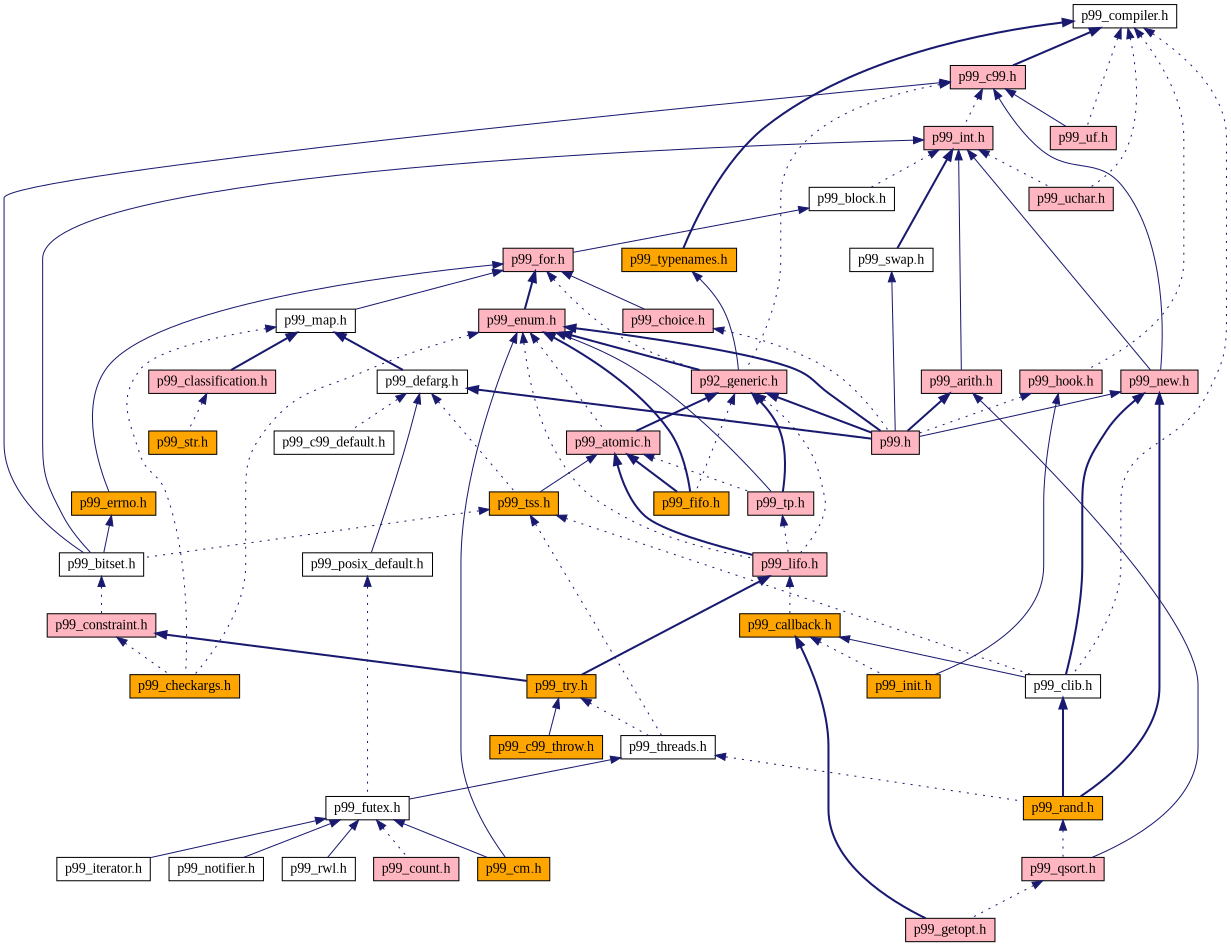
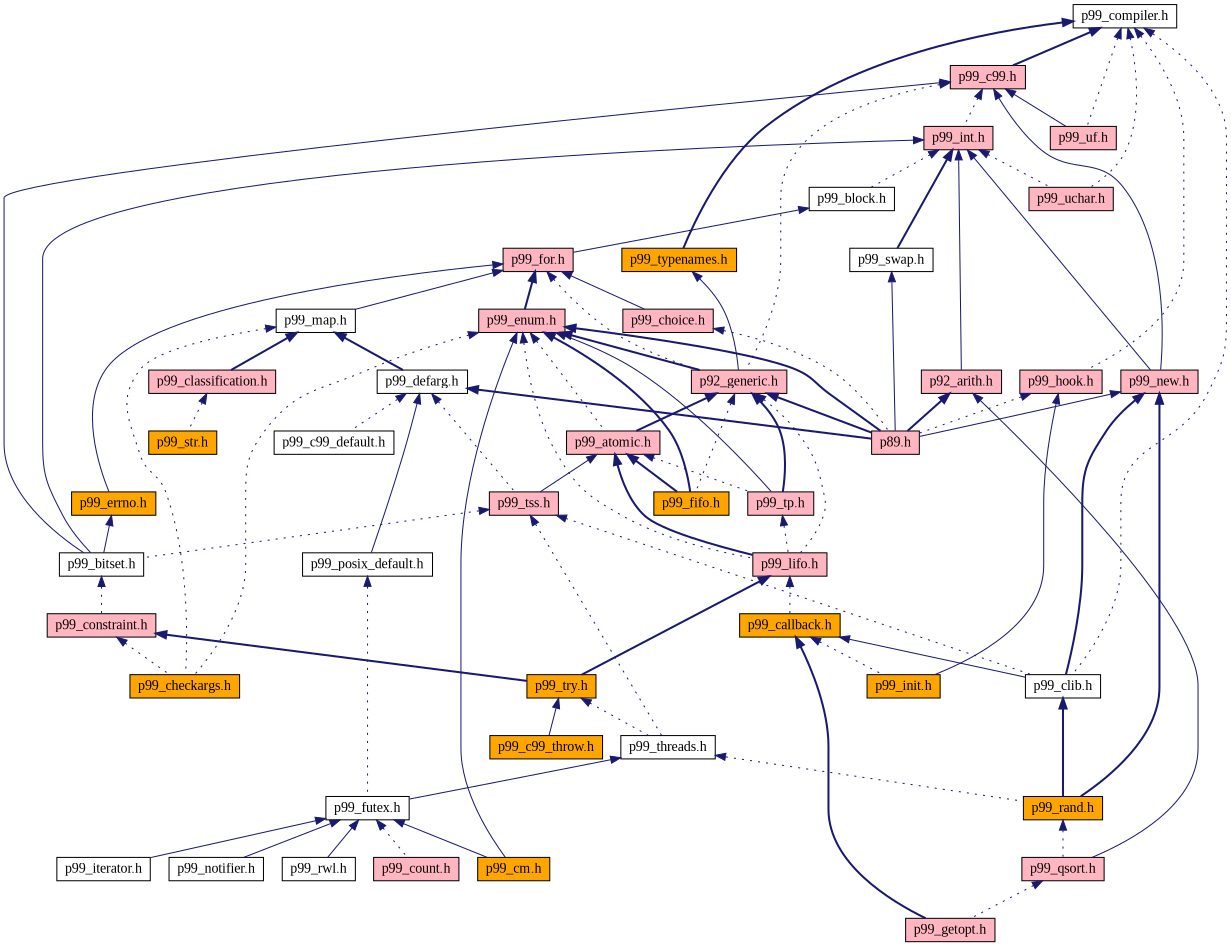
  digraph {
    fontname="Liberation Serif"
    node [color=black fillcolor=lightpink fontname="Liberation Serif" fontsize=14 shape=record style=filled]
    edge [color=midnightblue dir=back fontname="Liberation Serif" fontsize=14 labelfontname=Helvetica labelfontsize=14 style=dotted]
    n1 [fillcolor=white fontcolor=black height=0.2 label="p99_compiler.h" width=0.4]
    n2 [height=0.2 label="p99_c99.h" width=0.4]
    n3 [fillcolor=white height=0.2 label="p99_clib.h" width=0.4]
    n4 [height=0.2 label="p99_uchar.h" width=0.4]
    n5 [height=0.2 label="p99_uf.h" width=0.4]
    n6 [fillcolor=orange height=0.2 label="p99_typenames.h" width=0.4]
    n7 [height=0.2 label="p99_hook.h" width=0.4]
    n8 [height=0.2 label="p99_int.h" width=0.4]
    n9 [fillcolor=white height=0.2 label="p99_bitset.h" width=0.4]
    n10 [height=0.2 label="p92_generic.h" width=0.4]
    n11 [height=0.2 label="p99_new.h" width=0.4]
    n12 [fillcolor=orange height=0.2 label="p99_rand.h" width=0.4]
-   n13 [height=0.2 label="p99.h" width=0.4]
+   n13 [height=0.2 label="p89.h" width=0.4]
    n14 [fillcolor=orange height=0.2 label="p99_init.h" width=0.4]
    n15 [fillcolor=white height=0.2 label="p99_block.h" width=0.4]
    n16 [fillcolor=white height=0.2 label="p99_swap.h" width=0.4]
-   n17 [height=0.2 label="p99_arith.h" width=0.4]
+   n17 [height=0.2 label="p92_arith.h" width=0.4]
    n18 [height=0.2 label="p99_constraint.h" width=0.4]
    n19 [height=0.2 label="p99_atomic.h" width=0.4]
    n20 [height=0.2 label="p99_lifo.h" width=0.4]
    n21 [height=0.2 label="p99_tp.h" width=0.4]
    n22 [fillcolor=orange height=0.2 label="p99_fifo.h" width=0.4]
    n23 [height=0.2 label="p99_for.h" width=0.4]
    n24 [height=0.2 label="p99_qsort.h" width=0.4]
    n25 [height=0.2 label="p99_choice.h" width=0.4]
    n26 [fillcolor=white height=0.2 label="p99_map.h" width=0.4]
    n27 [height=0.2 label="p99_enum.h" width=0.4]
    n28 [fillcolor=orange height=0.2 label="p99_errno.h" width=0.4]
    n29 [fillcolor=white height=0.2 label="p99_defarg.h" width=0.4]
    n30 [fillcolor=orange height=0.2 label="p99_checkargs.h" width=0.4]
    n31 [height=0.2 label="p99_classification.h" width=0.4]
    n32 [fillcolor=orange height=0.2 label="p99_cm.h" width=0.4]
-   n33 [fillcolor=orange height=0.2 label="p99_tss.h" width=0.4]
+   n33 [height=0.2 label="p99_tss.h" width=0.4]
    n34 [fillcolor=white height=0.2 label="p99_c99_default.h" width=0.4]
    n35 [fillcolor=white height=0.2 label="p99_posix_default.h" width=0.4]
    n36 [fillcolor=orange height=0.2 label="p99_str.h" width=0.4]
    n37 [fillcolor=white height=0.2 label="p99_threads.h" width=0.4]
    n38 [fillcolor=white height=0.2 label="p99_futex.h" width=0.4]
    n39 [fillcolor=orange height=0.2 label="p99_try.h" width=0.4]
    n40 [fillcolor=orange height=0.2 label="p99_c99_throw.h" width=0.4]
    n41 [height=0.2 label="p99_count.h" width=0.4]
    n42 [fillcolor=white height=0.2 label="p99_iterator.h" width=0.4]
    n43 [fillcolor=white height=0.2 label="p99_notifier.h" width=0.4]
    n44 [fillcolor=white height=0.2 label="p99_rwl.h" width=0.4]
    n45 [height=0.2 label="p99_getopt.h" width=0.4]
    n46 [fillcolor=orange height=0.2 label="p99_callback.h" width=0.4]
    n1 -> n2 [style=bold]
    n1 -> n3
    n1 -> n4
    n1 -> n5
    n1 -> n6 [style=bold]
    n1 -> n7
    n2 -> n5 [style=solid]
    n2 -> n8
    n2 -> n9 [style=solid]
    n2 -> n10
    n2 -> n11 [style=solid]
    n3 -> n12 [style=bold]
    n6 -> n10 [style=solid]
    n7 -> n13
    n7 -> n14 [style=solid]
    n8 -> n4
    n8 -> n9 [style=solid]
    n8 -> n11 [style=solid]
    n8 -> n15
    n8 -> n16 [style=bold]
    n8 -> n17 [style=solid]
    n9 -> n18
    n10 -> n13 [style=bold]
    n10 -> n19 [style=bold]
    n10 -> n20
    n10 -> n21 [style=bold]
    n10 -> n22
    n11 -> n3 [style=bold]
    n11 -> n12 [style=bold]
    n11 -> n13 [style=solid]
    n12 -> n24
    n15 -> n23 [style=solid]
    n16 -> n13 [style=solid]
    n17 -> n13 [style=bold]
    n17 -> n24 [style=solid]
    n18 -> n30
    n18 -> n39 [style=bold]
    n19 -> n20 [style=bold]
    n19 -> n21
    n19 -> n22 [style=bold]
    n19 -> n33 [style=solid]
    n20 -> n39 [style=bold]
    n20 -> n46
    n21 -> n20
    n23 -> n10
    n23 -> n25 [style=solid]
    n23 -> n26 [style=solid]
    n23 -> n27 [style=bold]
    n23 -> n28 [style=solid]
    n24 -> n45
    n25 -> n13
    n26 -> n29 [style=bold]
    n26 -> n30
    n26 -> n31 [style=bold]
    n27 -> n10 [style=bold]
    n27 -> n13 [style=bold]
    n27 -> n19
    n27 -> n20
    n27 -> n21 [style=solid]
    n27 -> n22 [style=bold]
    n27 -> n30
    n27 -> n32 [style=solid]
    n28 -> n9 [style=solid]
    n29 -> n13 [style=bold]
    n29 -> n33
    n29 -> n34
    n29 -> n35 [style=solid]
    n31 -> n36
    n33 -> n3
    n33 -> n9
    n33 -> n37
    n35 -> n38
    n37 -> n12
    n37 -> n38 [style=solid]
    n38 -> n32 [style=solid]
    n38 -> n41
    n38 -> n42 [style=solid]
    n38 -> n43 [style=solid]
    n38 -> n44 [style=solid]
    n39 -> n37
    n39 -> n40 [style=solid]
    n46 -> n3 [style=solid]
    n46 -> n14
    n46 -> n45 [style=bold]
  }
